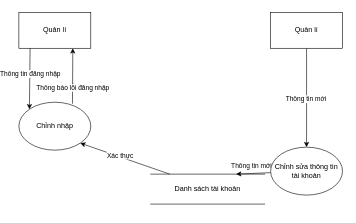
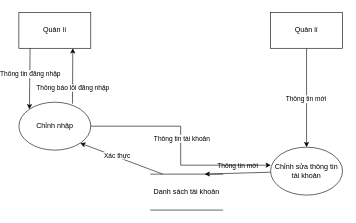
  <mxCell id="0" />
  <mxCell id="1" parent="0" />
  <mxCell id="2" style="rounded=0;orthogonalLoop=1;jettySize=auto;html=1;entryX=0.75;entryY=1;entryDx=0;entryDy=0;exitX=0.745;exitY=0.032;exitDx=0;exitDy=0;exitPerimeter=0;" parent="1" source="4" target="10" edge="1"><mxGeometry relative="1" as="geometry" /></mxCell>
  <mxCell id="3" value="Thông báo lỗi đăng nhập" style="edgeLabel;html=1;align=center;verticalAlign=middle;resizable=0;points=[];" parent="2" vertex="1" connectable="0"><mxGeometry x="-0.413" relative="1" as="geometry"><mxPoint as="offset" /></mxGeometry></mxCell>
  <mxCell id="4" value="Chỉnh nhập" style="ellipse;whiteSpace=wrap;html=1;" parent="1" vertex="1"><mxGeometry x="20" y="170" width="120" height="80" as="geometry" /></mxCell>
  <mxCell id="5" style="rounded=0;orthogonalLoop=1;jettySize=auto;html=1;entryX=0.75;entryY=0;entryDx=0;entryDy=0;" parent="1" source="7" target="18" edge="1"><mxGeometry relative="1" as="geometry" /></mxCell>
  <mxCell id="6" value="Thông tin mới" style="edgeLabel;html=1;align=center;verticalAlign=middle;resizable=0;points=[];" parent="5" vertex="1" connectable="0"><mxGeometry x="-0.106" y="2" relative="1" as="geometry"><mxPoint x="-7" y="-15" as="offset" /></mxGeometry></mxCell>
  <mxCell id="7" value="Chỉnh sửa thông tin tài khoản" style="ellipse;whiteSpace=wrap;html=1;" parent="1" vertex="1"><mxGeometry x="440" y="245" width="120" height="80" as="geometry" /></mxCell>
  <mxCell id="8" style="rounded=0;orthogonalLoop=1;jettySize=auto;html=1;entryX=0;entryY=0;entryDx=0;entryDy=0;exitX=0.156;exitY=0.98;exitDx=0;exitDy=0;exitPerimeter=0;" parent="1" source="10" target="4" edge="1"><mxGeometry relative="1" as="geometry" /></mxCell>
  <mxCell id="9" value="Thông tin đăng nhập" style="edgeLabel;html=1;align=center;verticalAlign=middle;resizable=0;points=[];" parent="8" vertex="1" connectable="0"><mxGeometry x="-0.138" relative="1" as="geometry"><mxPoint as="offset" /></mxGeometry></mxCell>
  <mxCell id="10" value="Quản lí" style="rounded=0;whiteSpace=wrap;html=1;" parent="1" vertex="1"><mxGeometry x="20" y="20" width="120" height="60" as="geometry" /></mxCell>
  <mxCell id="11" style="rounded=0;orthogonalLoop=1;jettySize=auto;html=1;entryX=0.5;entryY=0;entryDx=0;entryDy=0;" parent="1" source="13" target="7" edge="1"><mxGeometry relative="1" as="geometry" /></mxCell>
  <mxCell id="12" value="Thông tin mới" style="edgeLabel;html=1;align=center;verticalAlign=middle;resizable=0;points=[];" parent="11" vertex="1" connectable="0"><mxGeometry x="0.033" y="-2" relative="1" as="geometry"><mxPoint y="-1" as="offset" /></mxGeometry></mxCell>
  <mxCell id="13" value="Quản lí" style="rounded=0;whiteSpace=wrap;html=1;" parent="1" vertex="1"><mxGeometry x="440" y="20" width="120" height="60" as="geometry" /></mxCell>
+ <mxCell id="14" style="edgeStyle=orthogonalEdgeStyle;rounded=0;orthogonalLoop=1;jettySize=auto;html=1;entryX=0.003;entryY=0.376;entryDx=0;entryDy=0;entryPerimeter=0;" parent="1" source="4" target="7" edge="1"><mxGeometry relative="1" as="geometry" /></mxCell>
+ <mxCell id="15" value="Thông tin tài khoản" style="edgeLabel;html=1;align=center;verticalAlign=middle;resizable=0;points=[];" parent="14" vertex="1" connectable="0"><mxGeometry x="-0.022" y="1" relative="1" as="geometry"><mxPoint y="-9" as="offset" /></mxGeometry></mxCell>
  <mxCell id="16" style="rounded=0;orthogonalLoop=1;jettySize=auto;html=1;entryX=1;entryY=1;entryDx=0;entryDy=0;exitX=0.167;exitY=0;exitDx=0;exitDy=0;exitPerimeter=0;" parent="1" source="18" target="4" edge="1"><mxGeometry relative="1" as="geometry" /></mxCell>
  <mxCell id="17" value="Xác thực" style="edgeLabel;html=1;align=center;verticalAlign=middle;resizable=0;points=[];" parent="16" vertex="1" connectable="0"><mxGeometry x="0.132" y="-2" relative="1" as="geometry"><mxPoint as="offset" /></mxGeometry></mxCell>
- <mxCell id="18" value="Danh sách tài khoản" style="shape=partialRectangle;whiteSpace=wrap;html=1;left=0;right=0;fillColor=none;" parent="1" vertex="1"><mxGeometry x="240" y="290" width="190" height="50" as="geometry" /></mxCell>
+ <mxCell id="18" value="Danh sách tài khoản" style="shape=partialRectangle;whiteSpace=wrap;html=1;left=0;right=0;fillColor=none;" parent="1" vertex="1"><mxGeometry x="240" y="290" width="120" height="60" as="geometry" /></mxCell>
